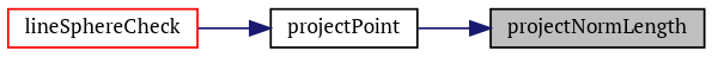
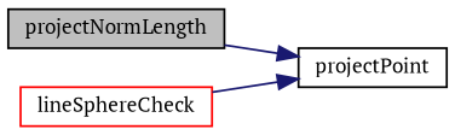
  digraph {
    fontname="PT Serif"
    rankdir=RL
    node [color=black fillcolor=white fontname="PT Serif" fontsize=10 shape=record style=filled]
    edge [color=midnightblue dir=back fontname="PT Serif" fontsize=10 labelfontname=Helvetica labelfontsize=10 style=solid]
    n1 [fillcolor=grey75 fontcolor=black height=0.2 label=projectNormLength width=0.4]
    n2 [height=0.2 label=projectPoint width=0.4]
    n3 [color=red height=0.2 label=lineSphereCheck width=0.4]
-   n1 -> n2
+   n2 -> n1
    n2 -> n3
  }
